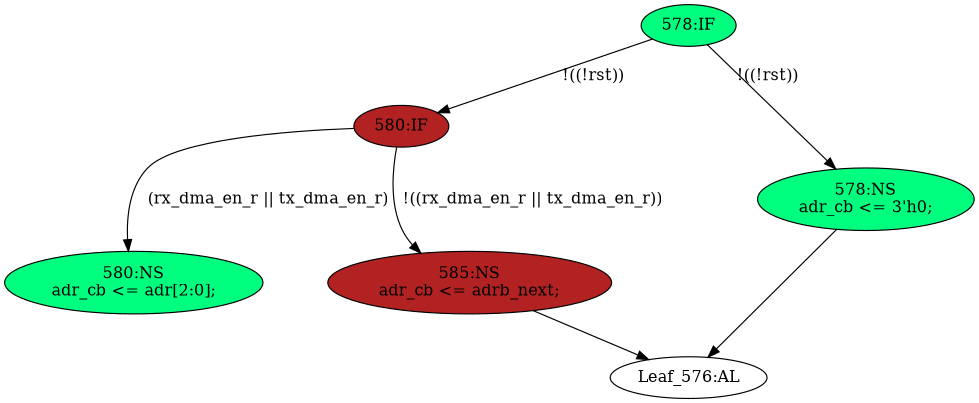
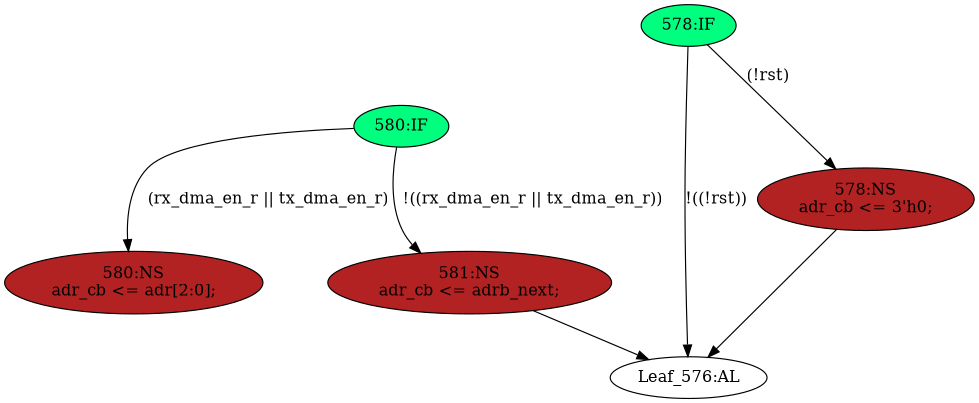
  strict digraph {
    node [fillcolor=firebrick statements="[]" style=filled typ=NonblockingSubstitution]
    edge [cond="['rx_dma_en_r', 'tx_dma_en_r']" lineno=580]
-   n1 [ast="<pyverilog.vparser.ast.IfStatement object at 0x7fa020e50110>" label="580:IF" typ=IfStatement]
-   n2 [ast="<pyverilog.vparser.ast.NonblockingSubstitution object at 0x7fa020e50310>" fillcolor=springgreen label="580:NS\nadr_cb <= adr[2:0];" statements="[<pyverilog.vparser.ast.NonblockingSubstitution object at 0x7fa020e50310>]"]
-   n3 [ast="<pyverilog.vparser.ast.NonblockingSubstitution object at 0x7fa020e50190>" label="585:NS\nadr_cb <= adrb_next;" statements="[<pyverilog.vparser.ast.NonblockingSubstitution object at 0x7fa020e50190>]"]
+   n1 [ast="<pyverilog.vparser.ast.IfStatement object at 0x7fa020e50110>" fillcolor=springgreen label="580:IF" typ=IfStatement]
+   n2 [ast="<pyverilog.vparser.ast.NonblockingSubstitution object at 0x7fa020e50310>" label="580:NS\nadr_cb <= adr[2:0];" statements="[<pyverilog.vparser.ast.NonblockingSubstitution object at 0x7fa020e50310>]"]
+   n3 [ast="<pyverilog.vparser.ast.NonblockingSubstitution object at 0x7fa020e50190>" label="581:NS\nadr_cb <= adrb_next;" statements="[<pyverilog.vparser.ast.NonblockingSubstitution object at 0x7fa020e50190>]"]
    n4 [def_var="['adr_cb']" label="Leaf_576:AL" fillcolor="" statements="" style="" typ=""]
    n5 [ast="<pyverilog.vparser.ast.IfStatement object at 0x7fa020e505d0>" fillcolor=springgreen label="578:IF" typ=IfStatement]
-   n6 [ast="<pyverilog.vparser.ast.NonblockingSubstitution object at 0x7fa020e50610>" fillcolor=springgreen label="578:NS\nadr_cb <= 3'h0;" statements="[<pyverilog.vparser.ast.NonblockingSubstitution object at 0x7fa020e50610>]"]
+   n6 [ast="<pyverilog.vparser.ast.NonblockingSubstitution object at 0x7fa020e50610>" label="578:NS\nadr_cb <= 3'h0;" statements="[<pyverilog.vparser.ast.NonblockingSubstitution object at 0x7fa020e50610>]"]
    n1 -> n2 [label="(rx_dma_en_r || tx_dma_en_r)"]
    n1 -> n3 [label="!((rx_dma_en_r || tx_dma_en_r))"]
    n3 -> n4 [cond="[]" lineno=None]
-   n5 -> n1 [cond="['rst']" label="!((!rst))" lineno=578]
-   n5 -> n6 [cond="['rst']" label="!((!rst))" lineno=578]
+   n5 -> n4 [cond="['rst']" label="!((!rst))" lineno=578]
+   n5 -> n6 [cond="['rst']" label="(!rst)" lineno=578]
    n6 -> n4 [cond="[]" lineno=None]
  }
